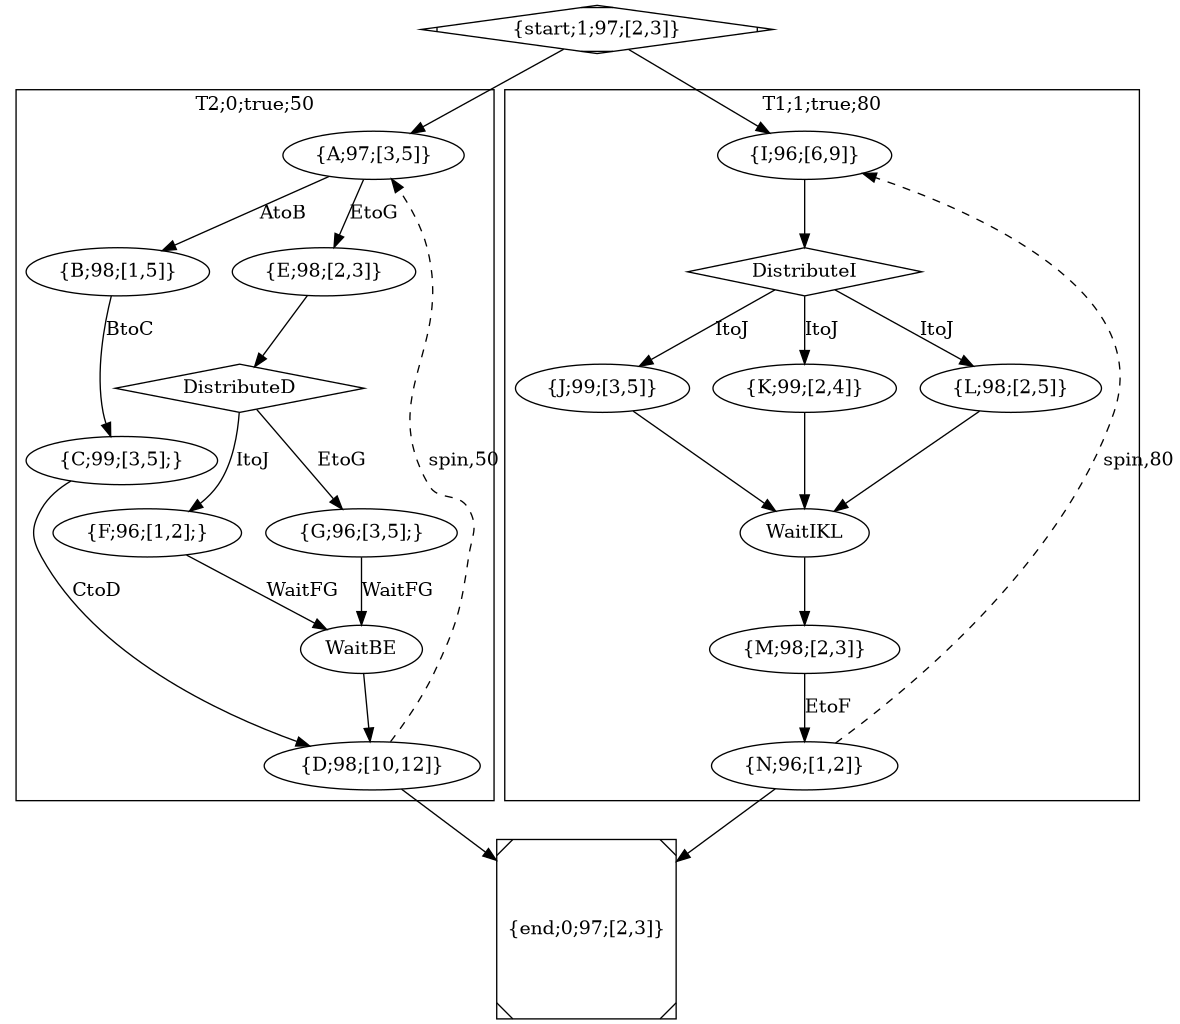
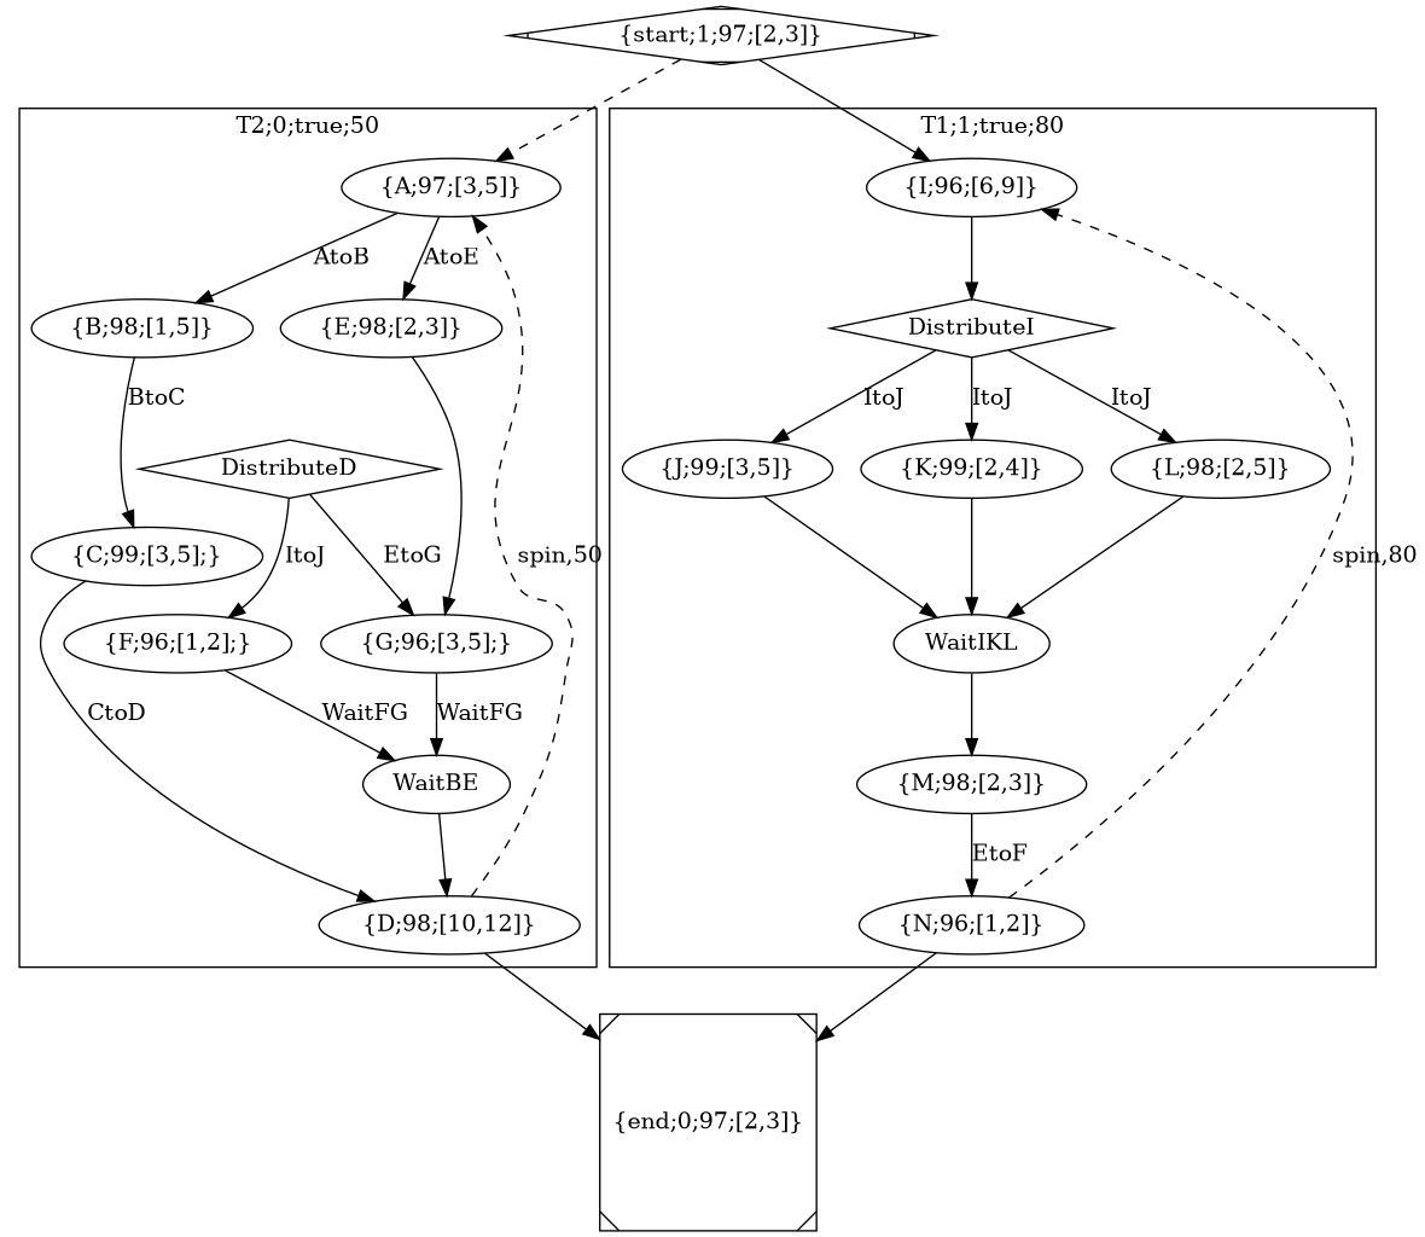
  digraph {
    n1 [label="{A;97;[3,5]}"]
    n2 [label="{B;98;[1,5]}"]
    n3 [label="{E;98;[2,3]}"]
    n4 [label="{C;99;[3,5];}"]
    n5 [label=DistributeD shape=diamond]
    n6 [label="{D;98;[10,12]}"]
    n7 [label="{F;96;[1,2];}"]
    n8 [label="{G;96;[3,5];}"]
    n9 [label=WaitBE]
    n10 [label="{I;96;[6,9]}"]
    n11 [label=DistributeI shape=diamond]
    n12 [label="{J;99;[3,5]}"]
    n13 [label="{K;99;[2,4]}"]
    n14 [label="{L;98;[2,5]}"]
    n15 [label=WaitIKL]
    n16 [label="{M;98;[2,3]}"]
    n17 [label="{N;96;[1,2]}"]
    n18 [label="{end;0;97;[2,3]}" shape=Msquare]
    n19 [label="{start;1;97;[2,3]}" shape=Mdiamond]
    subgraph cluster_1 {
      label="T2;0;true;50"
      n1
      n2
      n3
      n4
      n5
      n6
      n7
      n8
      n9
    }
    subgraph cluster_2 {
      label="T1;1;true;80"
      n10
      n11
      n12
      n13
      n14
      n15
      n16
      n17
    }
    n1 -> n2 [label=AtoB]
-   n1 -> n3 [label=EtoG]
+   n1 -> n3 [label=AtoE]
    n2 -> n4 [label=BtoC]
-   n3 -> n5
+   n3 -> n8
    n4 -> n6 [label=CtoD]
    n5 -> n7 [label=ItoJ]
    n5 -> n8 [label=EtoG]
    n6 -> n1 [label="spin,50" style=dashed]
    n6 -> n18
    n7 -> n9 [label=WaitFG]
    n8 -> n9 [label=WaitFG]
    n9 -> n6
    n10 -> n11
    n11 -> n12 [label=ItoJ]
    n11 -> n13 [label=ItoJ]
    n11 -> n14 [label=ItoJ]
    n12 -> n15
    n13 -> n15
    n14 -> n15
    n15 -> n16
    n16 -> n17 [label=EtoF]
    n17 -> n10 [label="spin,80" style=dashed]
    n17 -> n18
-   n19 -> n1
+   n19 -> n1 [style=dashed]
    n19 -> n10
  }
